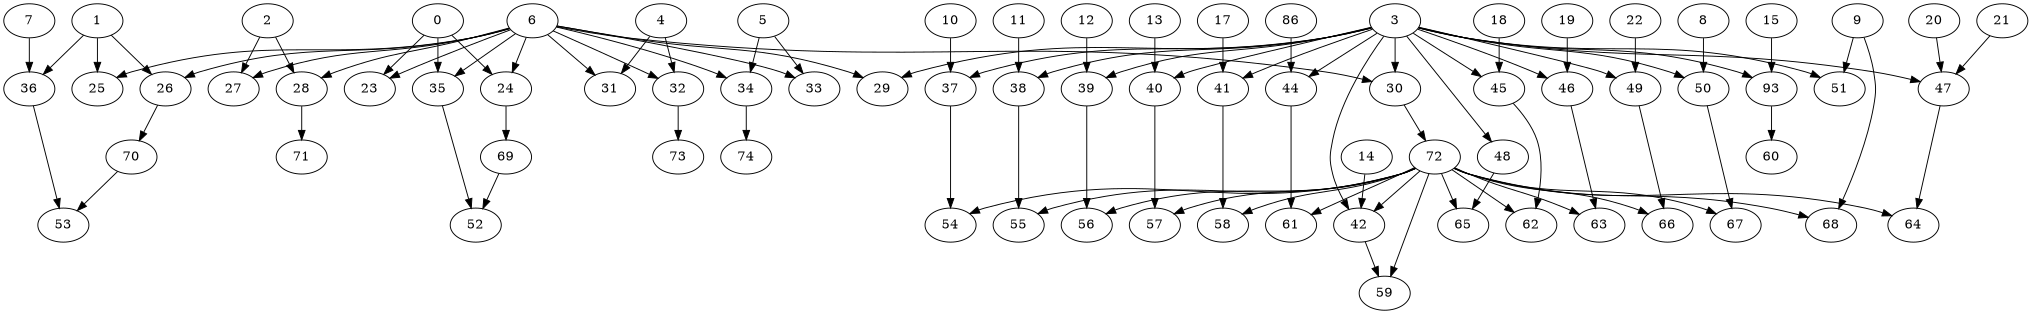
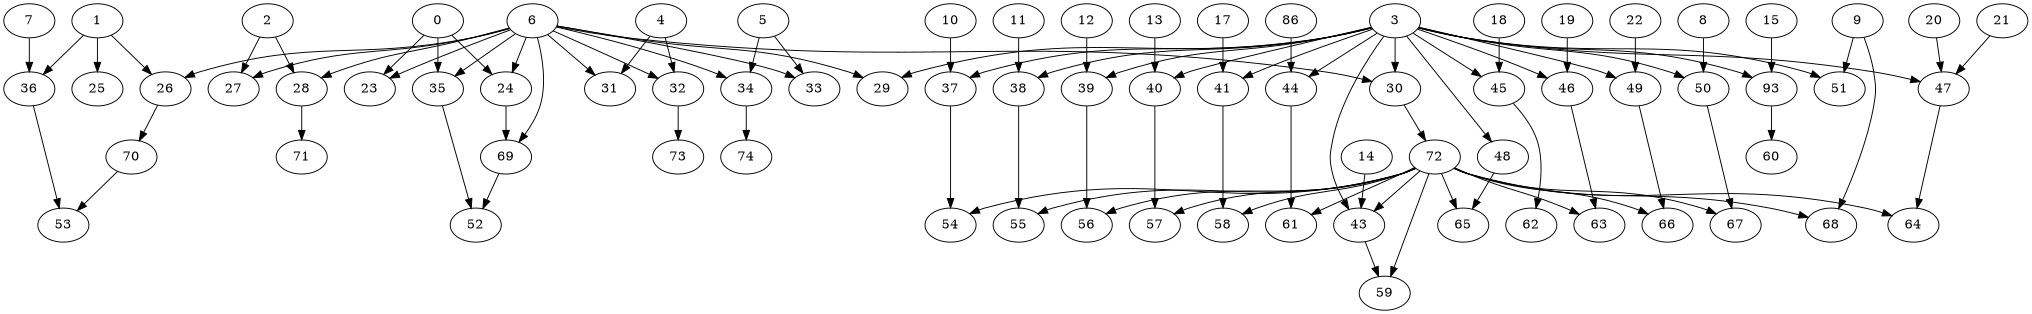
  digraph {
    0
    23
    24
    35
    69
    52
    1
    25
    26
    36
    70
    53
    2
    27
    28
    71
    3
    29
    30
    37
    38
    39
    40
    41
-   42
+   42 [label=43]
    n26 [label=93]
    44
    45
    46
    47
    48
    49
    50
    51
    72
    54
    55
    56
    57
    58
    59
    60
    61
    62
    63
    64
    65
    66
    67
    4
    31
    32
    73
    5
    33
    34
    74
    6
    7
    8
    9
    68
    10
    11
    12
    13
    14
    15
    n69 [label=86]
    17
    18
    19
    20
    21
    22
    0 -> 23
    0 -> 24
    0 -> 35
    24 -> 69
    35 -> 52
    69 -> 52
    1 -> 25
    1 -> 26
    1 -> 36
    26 -> 70
    36 -> 53
    70 -> 53
    2 -> 27
    2 -> 28
    28 -> 71
    3 -> 29
    3 -> 30
    3 -> 37
    3 -> 38
    3 -> 39
    3 -> 40
    3 -> 41
    3 -> 42
    3 -> n26
    3 -> 44
    3 -> 45
    3 -> 46
    3 -> 47
    3 -> 48
    3 -> 49
    3 -> 50
    3 -> 51
    30 -> 72
    37 -> 54
    38 -> 55
    39 -> 56
    40 -> 57
    41 -> 58
    42 -> 59
    n26 -> 60
    44 -> 61
    45 -> 62
    46 -> 63
    47 -> 64
    48 -> 65
    49 -> 66
    50 -> 67
    72 -> 42
    72 -> 54
    72 -> 55
    72 -> 56
    72 -> 57
    72 -> 58
    72 -> 59
    72 -> 61
-   72 -> 62
    72 -> 63
    72 -> 64
    72 -> 65
    72 -> 66
    72 -> 67
    72 -> 68
    4 -> 31
    4 -> 32
    32 -> 73
    5 -> 33
    5 -> 34
    34 -> 74
    6 -> 23
    6 -> 24
    6 -> 35
-   6 -> 25
+   6 -> 69
    6 -> 26
    6 -> 27
    6 -> 28
    6 -> 29
    6 -> 30
    6 -> 31
    6 -> 32
    6 -> 33
    6 -> 34
    7 -> 36
    8 -> 50
    9 -> 51
    9 -> 68
    10 -> 37
    11 -> 38
    12 -> 39
    13 -> 40
    14 -> 42
    15 -> n26
    n69 -> 44
    17 -> 41
    18 -> 45
    19 -> 46
    20 -> 47
    21 -> 47
    22 -> 49
  }
